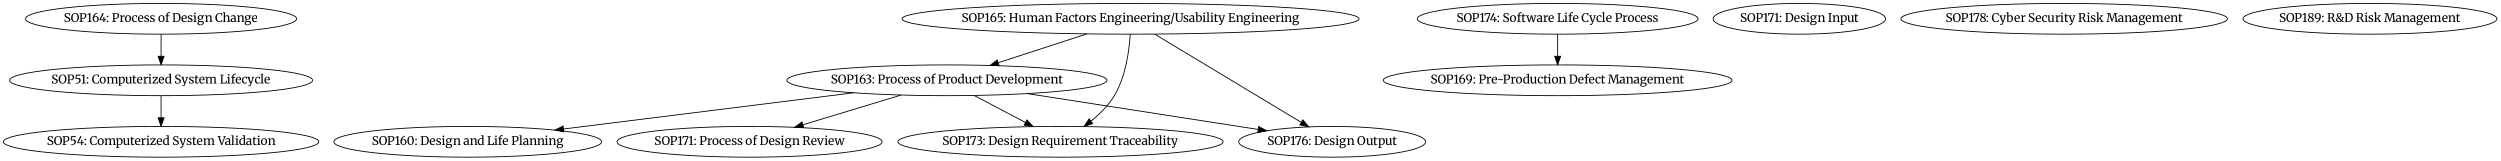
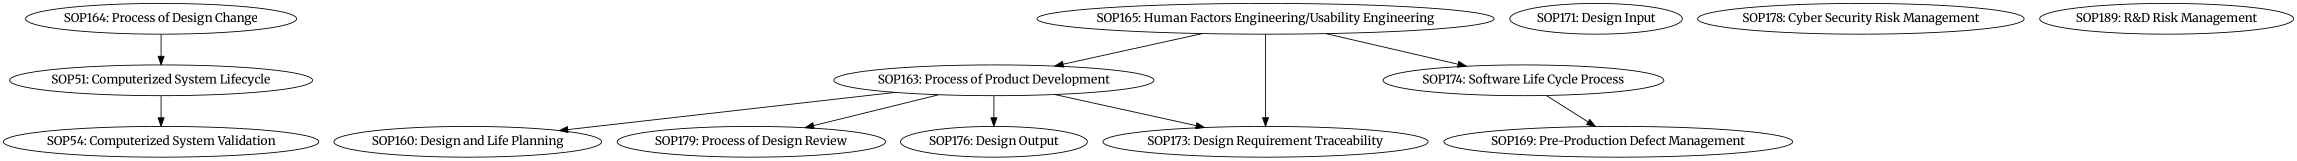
  digraph {
    fontname=Merriweather
    node [fontname=Merriweather]
    edge [fontname=Merriweather]
    n1 [label="SOP51: Computerized System Lifecycle"]
    n2 [label="SOP54: Computerized System Validation"]
    n3 [label="SOP164: Process of Design Change"]
    n4 [label="SOP160: Design and Life Planning"]
    n5 [label="SOP163: Process of Product Development"]
-   n6 [label="SOP171: Process of Design Review"]
+   n6 [label="SOP179: Process of Design Review"]
    n7 [label="SOP173: Design Requirement Traceability"]
    n8 [label="SOP176: Design Output"]
    n9 [label="SOP165: Human Factors Engineering/Usability Engineering"]
    n10 [label="SOP169: Pre-Production Defect Management"]
    n11 [label="SOP171: Design Input"]
    n12 [label="SOP174: Software Life Cycle Process"]
    n13 [label="SOP178: Cyber Security Risk Management"]
    n14 [label="SOP189: R&D Risk Management"]
    n1 -> n2
    n3 -> n1
    n5 -> n4
    n5 -> n6
    n5 -> n7
    n5 -> n8
    n9 -> n5
    n9 -> n7
-   n9 -> n8
+   n9 -> n12
    n12 -> n10
  }
